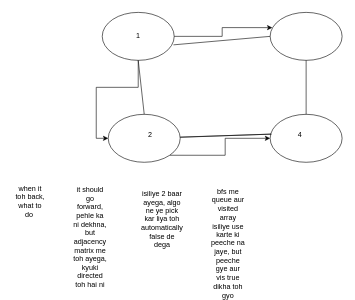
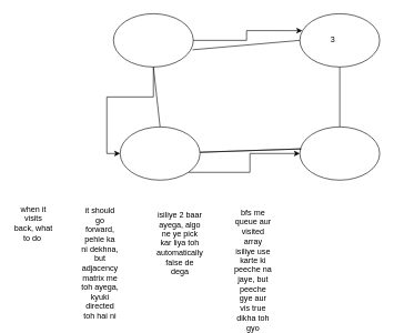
  <mxCell id="0" />
  <mxCell id="1" parent="0" />
  <mxCell id="2" style="edgeStyle=orthogonalEdgeStyle;rounded=0;orthogonalLoop=1;jettySize=auto;html=1;exitX=0.5;exitY=1;exitDx=0;exitDy=0;entryX=0;entryY=0.5;entryDx=0;entryDy=0;" edge="1" parent="1" source="3" target="6"><mxGeometry relative="1" as="geometry" /></mxCell>
  <mxCell id="3" value="" style="ellipse;whiteSpace=wrap;html=1;" vertex="1" parent="1"><mxGeometry x="170" y="20" width="120" height="80" as="geometry" /></mxCell>
  <mxCell id="4" value="" style="ellipse;whiteSpace=wrap;html=1;" vertex="1" parent="1"><mxGeometry x="450" y="20" width="120" height="80" as="geometry" /></mxCell>
  <mxCell id="5" style="edgeStyle=orthogonalEdgeStyle;rounded=0;orthogonalLoop=1;jettySize=auto;html=1;exitX=1;exitY=1;exitDx=0;exitDy=0;" edge="1" parent="1" source="6" target="7"><mxGeometry relative="1" as="geometry" /></mxCell>
  <mxCell id="6" value="" style="ellipse;whiteSpace=wrap;html=1;" vertex="1" parent="1"><mxGeometry x="180" y="190" width="120" height="80" as="geometry" /></mxCell>
  <mxCell id="7" value="" style="ellipse;whiteSpace=wrap;html=1;" vertex="1" parent="1"><mxGeometry x="450" y="190" width="120" height="80" as="geometry" /></mxCell>
  <mxCell id="8" value="" style="endArrow=none;html=1;rounded=0;entryX=0.017;entryY=0.413;entryDx=0;entryDy=0;entryPerimeter=0;" edge="1" parent="1" source="6" target="7"><mxGeometry width="50" height="50" relative="1" as="geometry"><mxPoint x="340" y="270" as="sourcePoint" /><mxPoint x="390" y="220" as="targetPoint" /></mxGeometry></mxCell>
  <mxCell id="9" value="" style="endArrow=none;html=1;rounded=0;entryX=0.017;entryY=0.413;entryDx=0;entryDy=0;entryPerimeter=0;" edge="1" parent="1"><mxGeometry width="50" height="50" relative="1" as="geometry"><mxPoint x="300" y="228" as="sourcePoint" /><mxPoint x="452" y="223" as="targetPoint" /></mxGeometry></mxCell>
  <mxCell id="10" value="" style="endArrow=none;html=1;rounded=0;entryX=0.5;entryY=1;entryDx=0;entryDy=0;exitX=0.5;exitY=0;exitDx=0;exitDy=0;" edge="1" parent="1" source="7" target="4"><mxGeometry width="50" height="50" relative="1" as="geometry"><mxPoint x="510" y="180" as="sourcePoint" /><mxPoint x="492" y="140" as="targetPoint" /></mxGeometry></mxCell>
  <mxCell id="11" value="" style="endArrow=none;html=1;rounded=0;entryX=0.5;entryY=0;entryDx=0;entryDy=0;exitX=0.5;exitY=1;exitDx=0;exitDy=0;" edge="1" parent="1" source="3" target="6"><mxGeometry width="50" height="50" relative="1" as="geometry"><mxPoint x="212" y="145" as="sourcePoint" /><mxPoint x="364" y="140" as="targetPoint" /></mxGeometry></mxCell>
  <mxCell id="12" value="" style="endArrow=none;html=1;rounded=0;exitX=0.99;exitY=0.677;exitDx=0;exitDy=0;exitPerimeter=0;entryX=0;entryY=0.5;entryDx=0;entryDy=0;" edge="1" parent="1" source="3" target="4"><mxGeometry width="50" height="50" relative="1" as="geometry"><mxPoint x="360" y="150" as="sourcePoint" /><mxPoint x="410" y="100" as="targetPoint" /><Array as="points" /></mxGeometry></mxCell>
- <mxCell id="13" value="1" style="text;html=1;align=center;verticalAlign=middle;whiteSpace=wrap;rounded=0;" vertex="1" parent="1"><mxGeometry x="200" y="45" width="60" height="30" as="geometry" /></mxCell>
- <mxCell id="14" value="2" style="text;html=1;align=center;verticalAlign=middle;whiteSpace=wrap;rounded=0;" vertex="1" parent="1"><mxGeometry x="220" y="210" width="60" height="30" as="geometry" /></mxCell>
- <mxCell id="15" value="4" style="text;html=1;align=center;verticalAlign=middle;whiteSpace=wrap;rounded=0;" vertex="1" parent="1"><mxGeometry x="470" y="210" width="60" height="30" as="geometry" /></mxCell>
+ <mxCell id="16" value="3" style="text;html=1;align=center;verticalAlign=middle;whiteSpace=wrap;rounded=0;" vertex="1" parent="1"><mxGeometry x="470" y="45" width="60" height="30" as="geometry" /></mxCell>
  <mxCell id="17" style="edgeStyle=orthogonalEdgeStyle;rounded=0;orthogonalLoop=1;jettySize=auto;html=1;exitX=1;exitY=0.5;exitDx=0;exitDy=0;entryX=0.03;entryY=0.318;entryDx=0;entryDy=0;entryPerimeter=0;" edge="1" parent="1" source="3" target="4"><mxGeometry relative="1" as="geometry" /></mxCell>
- <mxCell id="18" value="when it toh back, what to do&amp;nbsp;" style="text;html=1;align=center;verticalAlign=middle;whiteSpace=wrap;rounded=0;" vertex="1" parent="1"><mxGeometry x="20" y="320" width="60" height="30" as="geometry" /></mxCell>
+ <mxCell id="18" value="when it visits back, what to do&amp;nbsp;" style="text;html=1;align=center;verticalAlign=middle;whiteSpace=wrap;rounded=0;" vertex="1" parent="1"><mxGeometry x="20" y="320" width="60" height="30" as="geometry" /></mxCell>
  <mxCell id="19" value="it should go forward, pehle ka ni dekhna, but adjacency matrix me toh ayega, kyuki directed toh hai ni" style="text;html=1;align=center;verticalAlign=middle;whiteSpace=wrap;rounded=0;" vertex="1" parent="1"><mxGeometry x="120" y="380" width="60" height="30" as="geometry" /></mxCell>
  <mxCell id="20" value="isiliye 2 baar ayega, algo ne ye pick kar liya toh automatically false de dega" style="text;html=1;align=center;verticalAlign=middle;whiteSpace=wrap;rounded=0;" vertex="1" parent="1"><mxGeometry x="240" y="350" width="60" height="30" as="geometry" /></mxCell>
  <mxCell id="21" value="bfs me queue aur visited array isiliye use karte ki peeche na jaye, but peeche gye aur vis true dikha toh gyo" style="text;html=1;align=center;verticalAlign=middle;whiteSpace=wrap;rounded=0;" vertex="1" parent="1"><mxGeometry x="350" y="390" width="60" height="30" as="geometry" /></mxCell>
